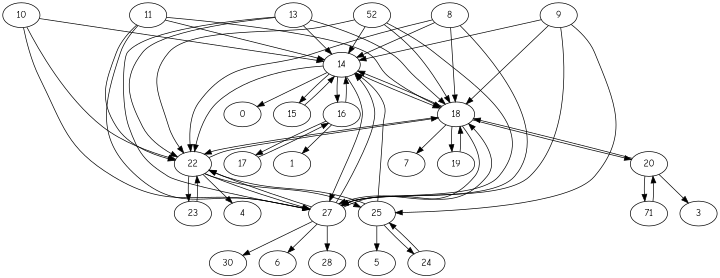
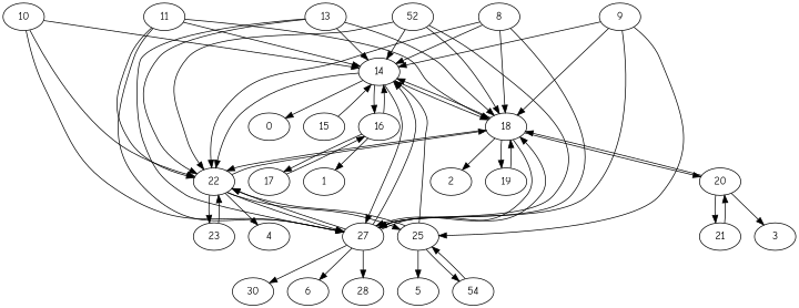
  digraph {
    fontname="Comic Neue"
    node [fontname="Comic Neue"]
    edge [fontname="Comic Neue"]
    8
    14
    18
    22
    27
    0
    15
    16
-   2 [label=7]
+   2
    19
    20
    4
    23
    25
    6
    28
    30
    9
    10
    11
    n21 [label=52]
    13
    1
    17
    3
-   21 [label=71]
-   24
+   21
+   24 [label=54]
    5
    8 -> 14
    8 -> 18
    8 -> 22
    8 -> 27
    14 -> 18
    14 -> 22
    14 -> 27
    14 -> 0
-   14 -> 15
    14 -> 16
    18 -> 14
    18 -> 22
    18 -> 27
    18 -> 2
    18 -> 19
    18 -> 20
    22 -> 18
    22 -> 27
    22 -> 4
    22 -> 23
    22 -> 25
    27 -> 14
    27 -> 18
    27 -> 22
    27 -> 6
    27 -> 28
    27 -> 30
    15 -> 14
    16 -> 14
    16 -> 1
    16 -> 17
    19 -> 18
    20 -> 18
    20 -> 3
    20 -> 21
    23 -> 22
    25 -> 14
    25 -> 22
    25 -> 24
    25 -> 5
    9 -> 14
    9 -> 18
    9 -> 27
    9 -> 25
    10 -> 14
    10 -> 22
    10 -> 27
    11 -> 14
    11 -> 18
    11 -> 22
    11 -> 27
    n21 -> 14
    n21 -> 18
    n21 -> 22
    n21 -> 27
    13 -> 14
    13 -> 18
    13 -> 22
    13 -> 27
    17 -> 16
    21 -> 20
    24 -> 25
  }
